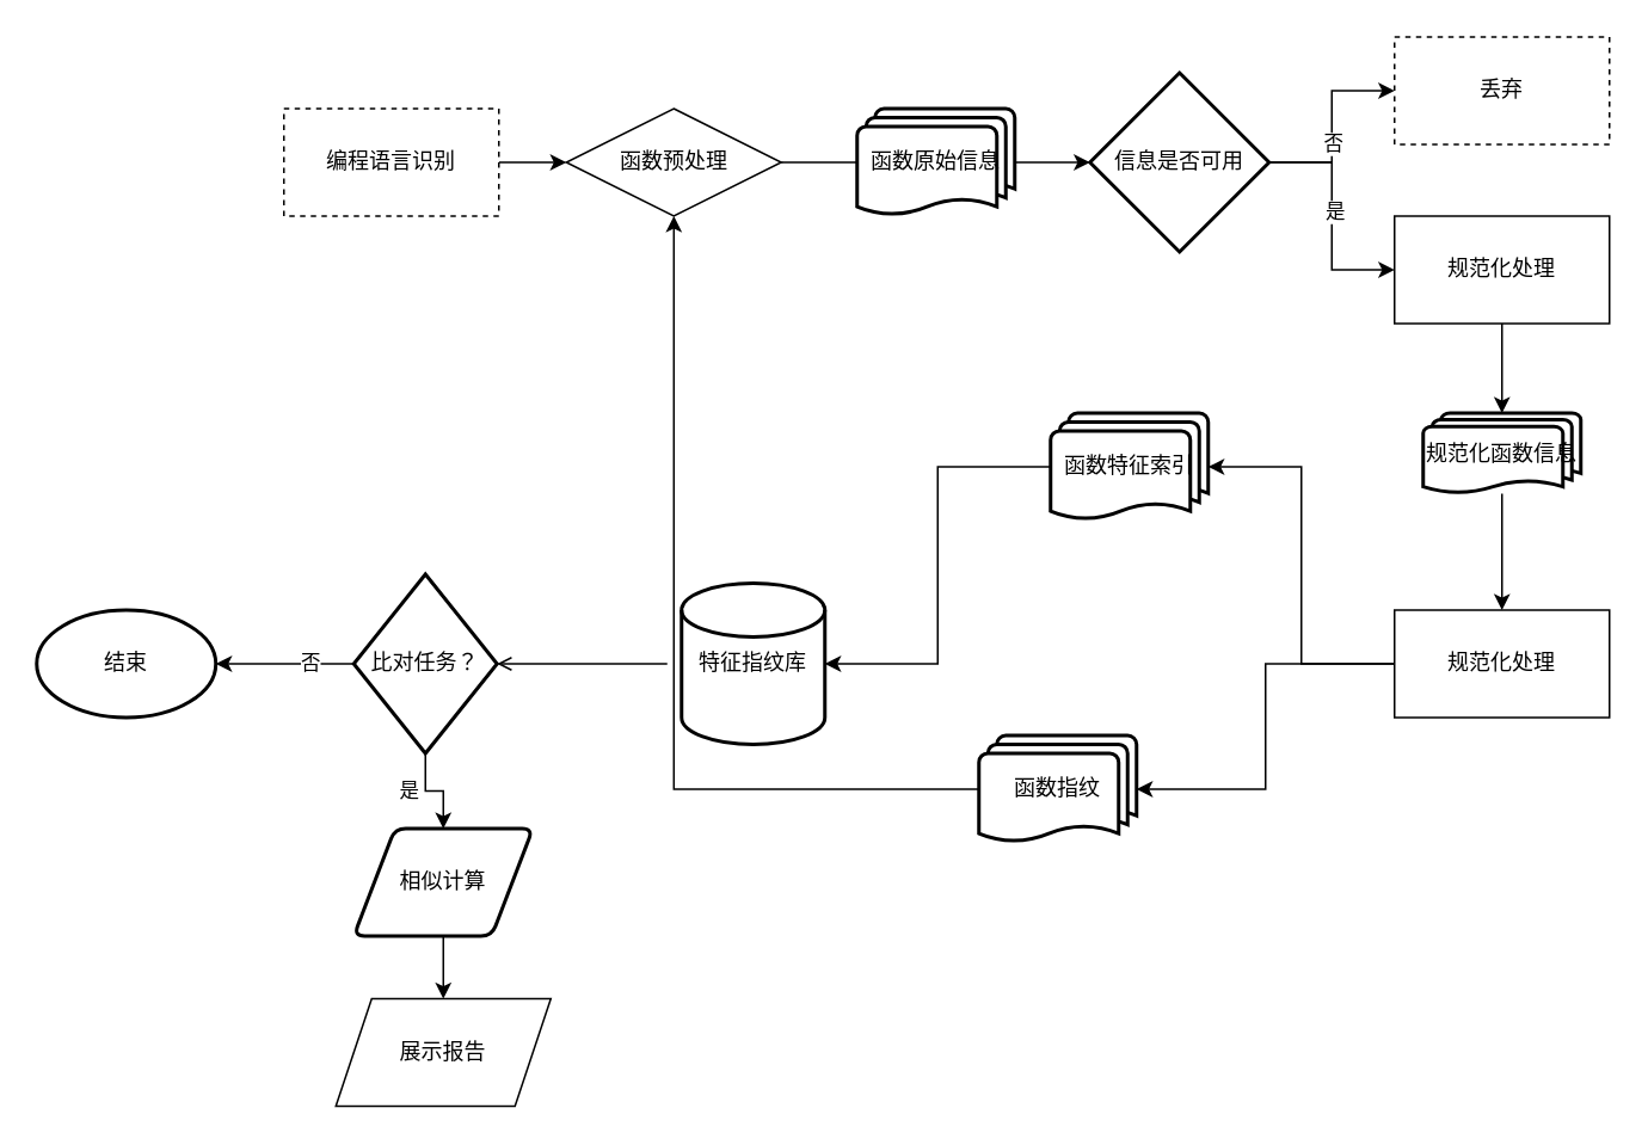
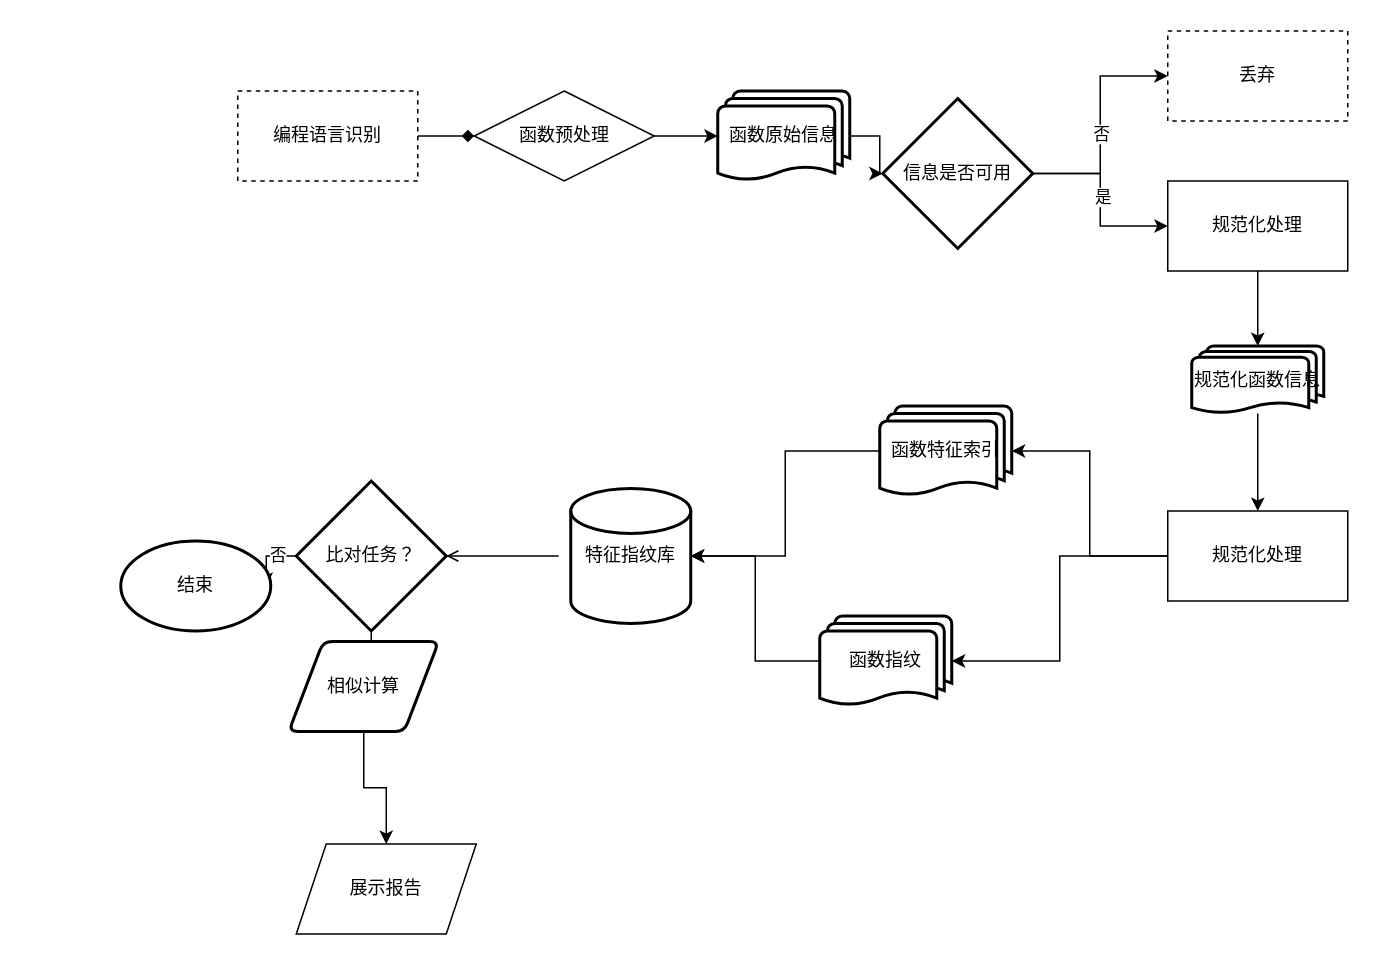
  <mxCell id="0" />
  <mxCell id="1" parent="0" />
  <mxCell id="2" style="edgeStyle=orthogonalEdgeStyle;rounded=0;orthogonalLoop=1;jettySize=auto;html=1;entryX=0;entryY=0.5;entryDx=0;entryDy=0;entryPerimeter=0;" edge="1" parent="1" source="3" target="8"><mxGeometry relative="1" as="geometry" /></mxCell>
  <mxCell id="3" value="函数原始信息" style="strokeWidth=2;html=1;shape=mxgraph.flowchart.multi-document;whiteSpace=wrap;" vertex="1" parent="1"><mxGeometry x="478" y="60" width="88" height="60" as="geometry" /></mxCell>
  <mxCell id="4" style="edgeStyle=orthogonalEdgeStyle;rounded=0;orthogonalLoop=1;jettySize=auto;html=1;entryX=0;entryY=0.5;entryDx=0;entryDy=0;" edge="1" parent="1" source="8" target="27"><mxGeometry relative="1" as="geometry" /></mxCell>
  <mxCell id="5" value="否" style="edgeLabel;html=1;align=center;verticalAlign=middle;resizable=0;points=[];" vertex="1" connectable="0" parent="4"><mxGeometry x="0.192" relative="1" as="geometry"><mxPoint y="20" as="offset" /></mxGeometry></mxCell>
  <mxCell id="6" style="edgeStyle=orthogonalEdgeStyle;rounded=0;orthogonalLoop=1;jettySize=auto;html=1;entryX=0;entryY=0.5;entryDx=0;entryDy=0;" edge="1" parent="1" source="8" target="29"><mxGeometry relative="1" as="geometry" /></mxCell>
  <mxCell id="7" value="是" style="edgeLabel;html=1;align=center;verticalAlign=middle;resizable=0;points=[];" vertex="1" connectable="0" parent="6"><mxGeometry x="-0.041" y="1" relative="1" as="geometry"><mxPoint as="offset" /></mxGeometry></mxCell>
- <mxCell id="8" value="信息是否可用" style="strokeWidth=2;html=1;shape=mxgraph.flowchart.decision;whiteSpace=wrap;" vertex="1" parent="1"><mxGeometry x="608" y="40" width="100" height="100" as="geometry" /></mxCell>
+ <mxCell id="8" value="信息是否可用" style="strokeWidth=2;html=1;shape=mxgraph.flowchart.decision;whiteSpace=wrap;" vertex="1" parent="1"><mxGeometry x="588" y="65" width="100" height="100" as="geometry" /></mxCell>
  <mxCell id="9" value="" style="edgeStyle=orthogonalEdgeStyle;rounded=0;orthogonalLoop=1;jettySize=auto;html=1;" edge="1" parent="1" source="10" target="32"><mxGeometry relative="1" as="geometry" /></mxCell>
  <mxCell id="10" value="规范化函数信息" style="strokeWidth=2;html=1;shape=mxgraph.flowchart.multi-document;whiteSpace=wrap;" vertex="1" parent="1"><mxGeometry x="794" y="230" width="88" height="45" as="geometry" /></mxCell>
- <mxCell id="11" style="edgeStyle=orthogonalEdgeStyle;rounded=0;orthogonalLoop=1;jettySize=auto;html=1;" edge="1" parent="1" source="12" target="26"><mxGeometry relative="1" as="geometry" /></mxCell>
+ <mxCell id="11" style="edgeStyle=orthogonalEdgeStyle;rounded=0;orthogonalLoop=1;jettySize=auto;html=1;entryX=1;entryY=0.5;entryDx=0;entryDy=0;entryPerimeter=0;" edge="1" parent="1" source="12" target="16"><mxGeometry relative="1" as="geometry" /></mxCell>
  <mxCell id="12" value="函数指纹" style="strokeWidth=2;html=1;shape=mxgraph.flowchart.multi-document;whiteSpace=wrap;" vertex="1" parent="1"><mxGeometry x="546" y="410" width="88" height="60" as="geometry" /></mxCell>
  <mxCell id="13" style="edgeStyle=orthogonalEdgeStyle;rounded=0;orthogonalLoop=1;jettySize=auto;html=1;entryX=1;entryY=0.5;entryDx=0;entryDy=0;entryPerimeter=0;" edge="1" parent="1" source="14" target="16"><mxGeometry relative="1" as="geometry" /></mxCell>
- <mxCell id="14" value="函数特征索引" style="strokeWidth=2;html=1;shape=mxgraph.flowchart.multi-document;whiteSpace=wrap;" vertex="1" parent="1"><mxGeometry x="586" y="230" width="88" height="60" as="geometry" /></mxCell>
+ <mxCell id="14" value="函数特征索引" style="strokeWidth=2;html=1;shape=mxgraph.flowchart.multi-document;whiteSpace=wrap;" vertex="1" parent="1"><mxGeometry x="586" y="270" width="88" height="60" as="geometry" /></mxCell>
  <mxCell id="15" style="edgeStyle=none;curved=1;rounded=0;orthogonalLoop=1;jettySize=auto;html=1;entryX=1;entryY=0.5;entryDx=0;entryDy=0;entryPerimeter=0;fontSize=12;endArrow=open;sourcePerimeterSpacing=8;targetPerimeterSpacing=8;endFill=1;" edge="1" parent="1" source="16" target="21"><mxGeometry relative="1" as="geometry" /></mxCell>
  <mxCell id="16" value="特征指纹库" style="strokeWidth=2;html=1;shape=mxgraph.flowchart.database;whiteSpace=wrap;" vertex="1" parent="1"><mxGeometry x="380" y="325" width="80" height="90" as="geometry" /></mxCell>
  <mxCell id="17" value="" style="edgeStyle=orthogonalEdgeStyle;rounded=0;orthogonalLoop=1;jettySize=auto;html=1;" edge="1" parent="1" source="21" target="23"><mxGeometry relative="1" as="geometry" /></mxCell>
  <mxCell id="18" value="是" style="edgeLabel;html=1;align=center;verticalAlign=middle;resizable=0;points=[];" vertex="1" connectable="0" parent="17"><mxGeometry x="-0.317" y="-2" relative="1" as="geometry"><mxPoint x="-8" y="2" as="offset" /></mxGeometry></mxCell>
  <mxCell id="19" value="" style="edgeStyle=orthogonalEdgeStyle;rounded=0;orthogonalLoop=1;jettySize=auto;html=1;" edge="1" parent="1" source="21" target="24"><mxGeometry relative="1" as="geometry" /></mxCell>
  <mxCell id="20" value="否" style="edgeLabel;html=1;align=center;verticalAlign=middle;resizable=0;points=[];" vertex="1" connectable="0" parent="19"><mxGeometry x="-0.36" y="-1" relative="1" as="geometry"><mxPoint as="offset" /></mxGeometry></mxCell>
- <mxCell id="21" value="比对任务？" style="strokeWidth=2;html=1;shape=mxgraph.flowchart.decision;whiteSpace=wrap;" vertex="1" parent="1"><mxGeometry x="197" y="320" width="80" height="100" as="geometry" /></mxCell>
+ <mxCell id="21" value="比对任务？" style="strokeWidth=2;html=1;shape=mxgraph.flowchart.decision;whiteSpace=wrap;" vertex="1" parent="1"><mxGeometry x="197" y="320" width="100" height="100" as="geometry" /></mxCell>
  <mxCell id="22" style="edgeStyle=orthogonalEdgeStyle;rounded=0;orthogonalLoop=1;jettySize=auto;html=1;" edge="1" parent="1" source="23" target="33"><mxGeometry relative="1" as="geometry" /></mxCell>
- <mxCell id="23" value="相似计算" style="shape=parallelogram;html=1;strokeWidth=2;perimeter=parallelogramPerimeter;whiteSpace=wrap;rounded=1;arcSize=12;size=0.23;" vertex="1" parent="1"><mxGeometry x="197" y="462" width="100" height="60" as="geometry" /></mxCell>
- <mxCell id="24" value="结束" style="strokeWidth=2;html=1;shape=mxgraph.flowchart.start_1;whiteSpace=wrap;" vertex="1" parent="1"><mxGeometry x="20" y="340" width="100" height="60" as="geometry" /></mxCell>
- <mxCell id="25" style="edgeStyle=orthogonalEdgeStyle;rounded=0;orthogonalLoop=1;jettySize=auto;html=1;entryX=0;entryY=0.5;entryDx=0;entryDy=0;entryPerimeter=0;endArrow=none;" edge="1" parent="1" source="26" target="3"><mxGeometry relative="1" as="geometry" /></mxCell>
+ <mxCell id="23" value="相似计算" style="shape=parallelogram;html=1;strokeWidth=2;perimeter=parallelogramPerimeter;whiteSpace=wrap;rounded=1;arcSize=12;size=0.23;" vertex="1" parent="1"><mxGeometry x="192" y="427" width="100" height="60" as="geometry" /></mxCell>
+ <mxCell id="24" value="结束" style="strokeWidth=2;html=1;shape=mxgraph.flowchart.start_1;whiteSpace=wrap;" vertex="1" parent="1"><mxGeometry x="80" y="360" width="100" height="60" as="geometry" /></mxCell>
+ <mxCell id="25" style="edgeStyle=orthogonalEdgeStyle;rounded=0;orthogonalLoop=1;jettySize=auto;html=1;entryX=0;entryY=0.5;entryDx=0;entryDy=0;entryPerimeter=0;" edge="1" parent="1" source="26" target="3"><mxGeometry relative="1" as="geometry" /></mxCell>
  <mxCell id="26" value="函数预处理" style="rhombus;whiteSpace=wrap;html=1;" vertex="1" parent="1"><mxGeometry x="315.65" y="60" width="120" height="60" as="geometry" /></mxCell>
  <mxCell id="27" value="丢弃" style="rounded=0;whiteSpace=wrap;html=1;dashed=1;" vertex="1" parent="1"><mxGeometry x="778" y="20" width="120" height="60" as="geometry" /></mxCell>
  <mxCell id="28" value="" style="edgeStyle=orthogonalEdgeStyle;rounded=0;orthogonalLoop=1;jettySize=auto;html=1;" edge="1" parent="1" source="29" target="10"><mxGeometry relative="1" as="geometry" /></mxCell>
  <mxCell id="29" value="规范化处理" style="rounded=0;whiteSpace=wrap;html=1;" vertex="1" parent="1"><mxGeometry x="778" y="120" width="120" height="60" as="geometry" /></mxCell>
  <mxCell id="30" style="edgeStyle=orthogonalEdgeStyle;rounded=0;orthogonalLoop=1;jettySize=auto;html=1;entryX=1;entryY=0.5;entryDx=0;entryDy=0;entryPerimeter=0;" edge="1" parent="1" source="32" target="14"><mxGeometry relative="1" as="geometry" /></mxCell>
  <mxCell id="31" style="edgeStyle=orthogonalEdgeStyle;rounded=0;orthogonalLoop=1;jettySize=auto;html=1;entryX=1;entryY=0.5;entryDx=0;entryDy=0;entryPerimeter=0;" edge="1" parent="1" source="32" target="12"><mxGeometry relative="1" as="geometry" /></mxCell>
  <mxCell id="32" value="规范化处理" style="rounded=0;whiteSpace=wrap;html=1;" vertex="1" parent="1"><mxGeometry x="778" y="340" width="120" height="60" as="geometry" /></mxCell>
- <mxCell id="33" value="展示报告" style="shape=parallelogram;perimeter=parallelogramPerimeter;whiteSpace=wrap;html=1;fixedSize=1;" vertex="1" parent="1"><mxGeometry x="187" y="557" width="120" height="60" as="geometry" /></mxCell>
- <mxCell id="34" value="" style="edgeStyle=orthogonalEdgeStyle;rounded=0;orthogonalLoop=1;jettySize=auto;html=1;" edge="1" parent="1" source="35" target="26"><mxGeometry relative="1" as="geometry" /></mxCell>
+ <mxCell id="33" value="展示报告" style="shape=parallelogram;perimeter=parallelogramPerimeter;whiteSpace=wrap;html=1;fixedSize=1;" vertex="1" parent="1"><mxGeometry x="197" y="562" width="120" height="60" as="geometry" /></mxCell>
+ <mxCell id="34" value="" style="edgeStyle=orthogonalEdgeStyle;rounded=0;orthogonalLoop=1;jettySize=auto;html=1;endArrow=diamond;" edge="1" parent="1" source="35" target="26"><mxGeometry relative="1" as="geometry" /></mxCell>
  <mxCell id="35" value="编程语言识别" style="rounded=0;whiteSpace=wrap;html=1;dashed=1;" vertex="1" parent="1"><mxGeometry x="158" y="60" width="120" height="60" as="geometry" /></mxCell>
